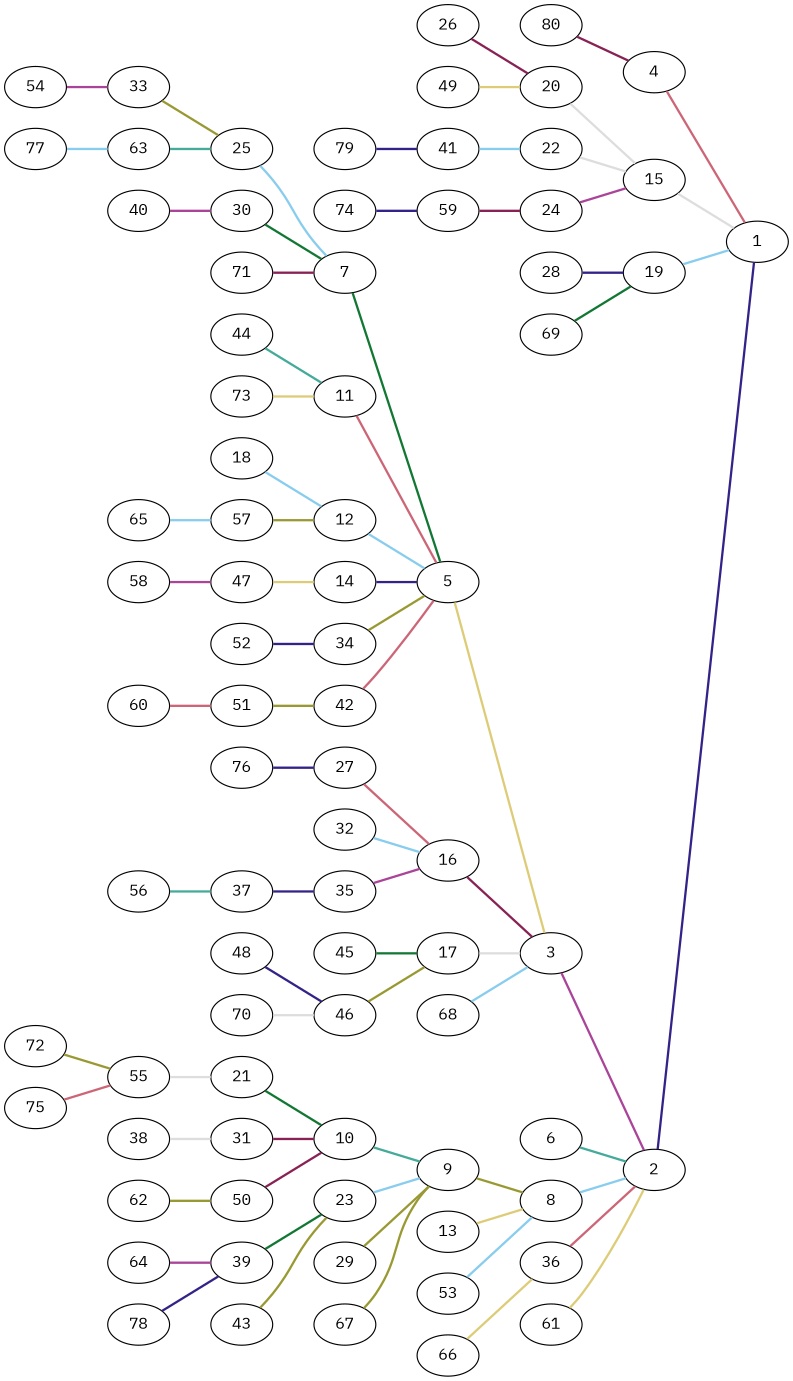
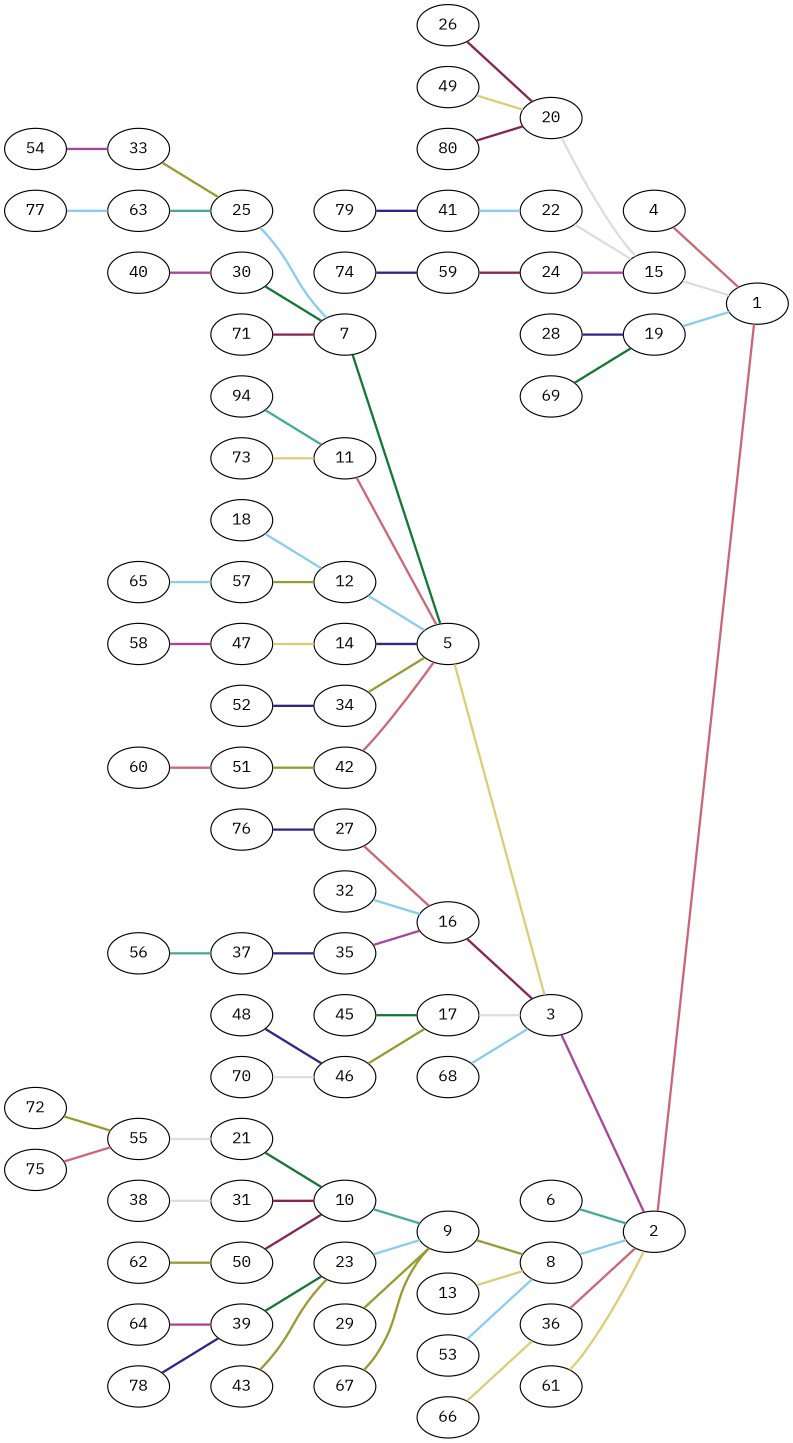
  graph {
    fontname="IBM Plex Mono"
    rankdir=LR
    node [fontname="IBM Plex Mono"]
    edge [color="#88CCEE" fontname="IBM Plex Mono" style=bold]
    2
    1
    3
    4
    5
    6
    7
    8
    9
    10
    11
    12
    13
    14
    15
    16
    17
    18
    19
    20
    21
    22
    23
    24
    25
    26
    27
    28
    29
    30
    31
    32
    33
    34
    35
    36
    37
    38
    39
    40
    41
    42
    43
-   44
+   44 [label=94]
    45
    46
    47
    48
    49
    50
    51
    52
    53
    54
    55
    56
    57
    58
    59
    60
    61
    62
    63
    64
    65
    66
    67
    68
    69
    70
    71
    72
    73
    74
    75
    76
    77
    78
    79
    80
-   2 -- 1 [color="#332288"]
+   2 -- 1 [color="#CC6677"]
    3 -- 2 [color="#AA4499"]
    4 -- 1 [color="#CC6677"]
    5 -- 3 [color="#DDCC77"]
    6 -- 2 [color="#44AA99"]
    7 -- 5 [color="#117733"]
    8 -- 2
    9 -- 8 [color="#999933"]
    10 -- 9 [color="#44AA99"]
    11 -- 5 [color="#CC6677"]
    12 -- 5
    13 -- 8 [color="#DDCC77"]
    14 -- 5 [color="#332288"]
    15 -- 1 [color="#DDDDDD"]
    16 -- 3 [color="#882255"]
    17 -- 3 [color="#DDDDDD"]
    18 -- 12
    19 -- 1
    20 -- 15 [color="#DDDDDD"]
    21 -- 10 [color="#117733"]
    22 -- 15 [color="#DDDDDD"]
    23 -- 9
    24 -- 15 [color="#AA4499"]
    25 -- 7
    26 -- 20 [color="#882255"]
    27 -- 16 [color="#CC6677"]
    28 -- 19 [color="#332288"]
    29 -- 9 [color="#999933"]
    30 -- 7 [color="#117733"]
    31 -- 10 [color="#882255"]
    32 -- 16
    33 -- 25 [color="#999933"]
    34 -- 5 [color="#999933"]
    35 -- 16 [color="#AA4499"]
    36 -- 2 [color="#CC6677"]
    37 -- 35 [color="#332288"]
    38 -- 31 [color="#DDDDDD"]
    39 -- 23 [color="#117733"]
    40 -- 30 [color="#AA4499"]
    41 -- 22
    42 -- 5 [color="#CC6677"]
    43 -- 23 [color="#999933"]
    44 -- 11 [color="#44AA99"]
    45 -- 17 [color="#117733"]
    46 -- 17 [color="#999933"]
    47 -- 14 [color="#DDCC77"]
    48 -- 46 [color="#332288"]
    49 -- 20 [color="#DDCC77"]
    50 -- 10 [color="#882255"]
    51 -- 42 [color="#999933"]
    52 -- 34 [color="#332288"]
    53 -- 8
    54 -- 33 [color="#AA4499"]
    55 -- 21 [color="#DDDDDD"]
    56 -- 37 [color="#44AA99"]
    57 -- 12 [color="#999933"]
    58 -- 47 [color="#AA4499"]
    59 -- 24 [color="#882255"]
    60 -- 51 [color="#CC6677"]
    61 -- 2 [color="#DDCC77"]
    62 -- 50 [color="#999933"]
    63 -- 25 [color="#44AA99"]
    64 -- 39 [color="#AA4499"]
    65 -- 57
    66 -- 36 [color="#DDCC77"]
    67 -- 9 [color="#999933"]
    68 -- 3
    69 -- 19 [color="#117733"]
    70 -- 46 [color="#DDDDDD"]
    71 -- 7 [color="#882255"]
    72 -- 55 [color="#999933"]
    73 -- 11 [color="#DDCC77"]
    74 -- 59 [color="#332288"]
    75 -- 55 [color="#CC6677"]
    76 -- 27 [color="#332288"]
    77 -- 63
    78 -- 39 [color="#332288"]
    79 -- 41 [color="#332288"]
-   80 -- 4 [color="#882255"]
+   80 -- 20 [color="#882255"]
  }
